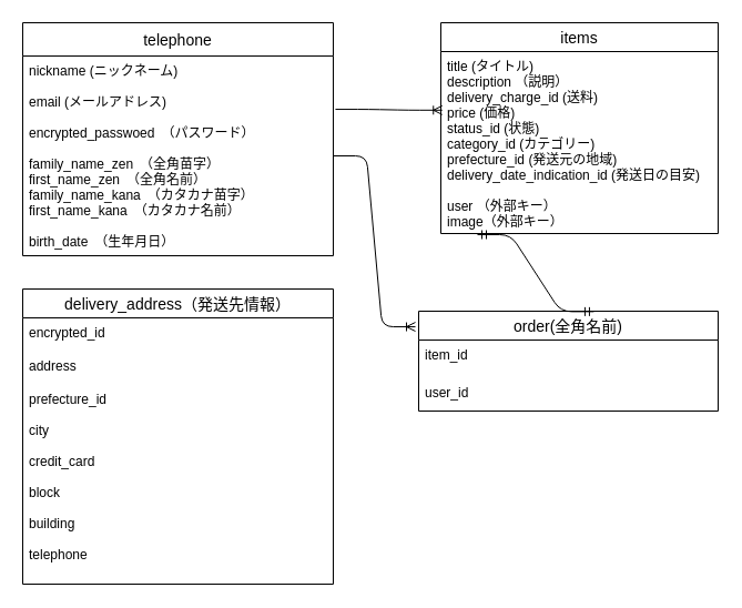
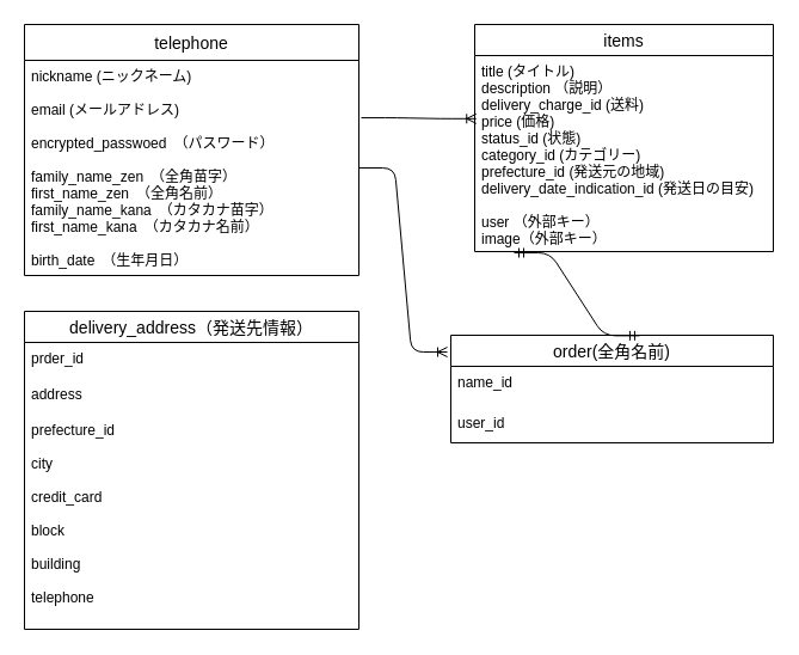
  <mxCell id="0" />
  <mxCell id="1" parent="0" />
  <mxCell id="2" value="telephone" style="swimlane;fontStyle=0;childLayout=stackLayout;horizontal=1;startSize=30;horizontalStack=0;resizeParent=1;resizeParentMax=0;resizeLast=0;collapsible=1;marginBottom=0;align=center;fontSize=14;" parent="1" vertex="1"><mxGeometry x="20" y="20" width="280" height="210" as="geometry" /></mxCell>
  <mxCell id="3" value="nickname (ニックネーム)&#10;&#10;email (メールアドレス)&#10;&#10;encrypted_passwoed　（パスワード）&#10;&#10;family_name_zen　（全角苗字）&#10;first_name_zen　（全角名前）&#10;family_name_kana　（カタカナ苗字）&#10;first_name_kana　（カタカナ名前）&#10;&#10;birth_date　（生年月日）&#10;&#10;" style="text;strokeColor=none;fillColor=none;spacingLeft=4;spacingRight=4;overflow=hidden;rotatable=0;points=[[0,0.5],[1,0.5]];portConstraint=eastwest;fontSize=12;" parent="2" vertex="1"><mxGeometry y="30" width="280" height="180" as="geometry" /></mxCell>
  <mxCell id="4" value="items" style="swimlane;fontStyle=0;childLayout=stackLayout;horizontal=1;startSize=26;horizontalStack=0;resizeParent=1;resizeParentMax=0;resizeLast=0;collapsible=1;marginBottom=0;align=center;fontSize=14;" parent="1" vertex="1"><mxGeometry x="397" y="20" width="250" height="190" as="geometry" /></mxCell>
  <mxCell id="5" value="title (タイトル)&#10;description （説明）&#10;delivery_charge_id (送料)&#10;price (価格)&#10;status_id (状態)&#10;category_id (カテゴリー)&#10;prefecture_id (発送元の地域)&#10;delivery_date_indication_id (発送日の目安)&#10;&#10;user （外部キー）&#10;image（外部キー）" style="text;strokeColor=none;fillColor=none;spacingLeft=4;spacingRight=4;overflow=hidden;rotatable=0;points=[[0,0.5],[1,0.5]];portConstraint=eastwest;fontSize=12;strokeWidth=1;" parent="4" vertex="1"><mxGeometry y="26" width="250" height="164" as="geometry" /></mxCell>
  <mxCell id="6" value="order(全角名前)" style="swimlane;fontStyle=0;childLayout=stackLayout;horizontal=1;startSize=26;horizontalStack=0;resizeParent=1;resizeParentMax=0;resizeLast=0;collapsible=1;marginBottom=0;align=center;fontSize=14;strokeWidth=1;" parent="1" vertex="1"><mxGeometry x="377" y="280" width="270" height="90" as="geometry" /></mxCell>
- <mxCell id="7" value="item_id" style="text;strokeColor=none;fillColor=none;spacingLeft=4;spacingRight=4;overflow=hidden;rotatable=0;points=[[0,0.5],[1,0.5]];portConstraint=eastwest;fontSize=12;" parent="6" vertex="1"><mxGeometry y="26" width="270" height="34" as="geometry" /></mxCell>
+ <mxCell id="7" value="name_id" style="text;strokeColor=none;fillColor=none;spacingLeft=4;spacingRight=4;overflow=hidden;rotatable=0;points=[[0,0.5],[1,0.5]];portConstraint=eastwest;fontSize=12;" parent="6" vertex="1"><mxGeometry y="26" width="270" height="34" as="geometry" /></mxCell>
  <mxCell id="8" value="user_id" style="text;strokeColor=none;fillColor=none;spacingLeft=4;spacingRight=4;overflow=hidden;rotatable=0;points=[[0,0.5],[1,0.5]];portConstraint=eastwest;fontSize=12;" parent="6" vertex="1"><mxGeometry y="60" width="270" height="30" as="geometry" /></mxCell>
  <mxCell id="9" value="delivery_address（発送先情報）" style="swimlane;fontStyle=0;childLayout=stackLayout;horizontal=1;startSize=26;horizontalStack=0;resizeParent=1;resizeParentMax=0;resizeLast=0;collapsible=1;marginBottom=0;align=center;fontSize=14;" parent="1" vertex="1"><mxGeometry x="20" y="260" width="280" height="266" as="geometry" /></mxCell>
- <mxCell id="10" value="encrypted_id&#10;" style="text;strokeColor=none;fillColor=none;spacingLeft=4;spacingRight=4;overflow=hidden;rotatable=0;points=[[0,0.5],[1,0.5]];portConstraint=eastwest;fontSize=12;" parent="9" vertex="1"><mxGeometry y="26" width="280" height="30" as="geometry" /></mxCell>
+ <mxCell id="10" value="prder_id&#10;" style="text;strokeColor=none;fillColor=none;spacingLeft=4;spacingRight=4;overflow=hidden;rotatable=0;points=[[0,0.5],[1,0.5]];portConstraint=eastwest;fontSize=12;" parent="9" vertex="1"><mxGeometry y="26" width="280" height="30" as="geometry" /></mxCell>
  <mxCell id="11" value="address" style="text;strokeColor=none;fillColor=none;spacingLeft=4;spacingRight=4;overflow=hidden;rotatable=0;points=[[0,0.5],[1,0.5]];portConstraint=eastwest;fontSize=12;" vertex="1" parent="9"><mxGeometry y="56" width="280" height="30" as="geometry" /></mxCell>
  <mxCell id="12" value="prefecture_id&#10;&#10;city&#10;&#10;credit_card&#10;&#10;block&#10;&#10;building&#10;&#10;telephone" style="text;strokeColor=none;fillColor=none;spacingLeft=4;spacingRight=4;overflow=hidden;rotatable=0;points=[[0,0.5],[1,0.5]];portConstraint=eastwest;fontSize=12;" parent="9" vertex="1"><mxGeometry y="86" width="280" height="180" as="geometry" /></mxCell>
  <mxCell id="13" value="" style="edgeStyle=entityRelationEdgeStyle;fontSize=12;html=1;endArrow=ERoneToMany;exitX=1.007;exitY=0.267;exitDx=0;exitDy=0;exitPerimeter=0;entryX=0.005;entryY=0.322;entryDx=0;entryDy=0;entryPerimeter=0;" parent="1" source="3" target="5" edge="1"><mxGeometry width="100" height="100" relative="1" as="geometry"><mxPoint x="310" y="270" as="sourcePoint" /><mxPoint x="410" y="170" as="targetPoint" /></mxGeometry></mxCell>
  <mxCell id="14" value="" style="edgeStyle=entityRelationEdgeStyle;fontSize=12;html=1;endArrow=ERmandOne;startArrow=ERmandOne;entryX=0.585;entryY=0.004;entryDx=0;entryDy=0;entryPerimeter=0;" parent="1" target="6" edge="1"><mxGeometry width="100" height="100" relative="1" as="geometry"><mxPoint x="430" y="211" as="sourcePoint" /><mxPoint x="440" y="280" as="targetPoint" /></mxGeometry></mxCell>
  <mxCell id="15" value="" style="edgeStyle=entityRelationEdgeStyle;fontSize=12;html=1;endArrow=ERoneToMany;exitX=1;exitY=0.5;exitDx=0;exitDy=0;entryX=-0.011;entryY=0.156;entryDx=0;entryDy=0;entryPerimeter=0;" parent="1" source="3" target="6" edge="1"><mxGeometry width="100" height="100" relative="1" as="geometry"><mxPoint x="330" y="380" as="sourcePoint" /><mxPoint x="420" y="140" as="targetPoint" /></mxGeometry></mxCell>
